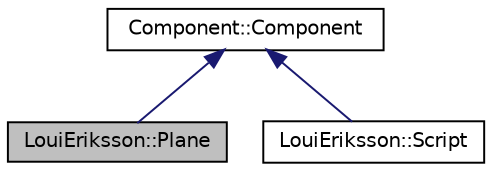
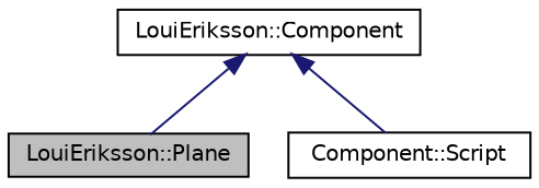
  digraph {
    node [color=black fillcolor=white fontname=Helvetica fontsize=10 shape=record style=filled]
    edge [color=midnightblue dir=back fontname=Helvetica fontsize=10 labelfontname=Helvetica labelfontsize=10 style=solid]
    n1 [fillcolor=grey75 fontcolor=black height=0.2 label="LouiEriksson::Plane" width=0.4]
-   n2 [height=0.2 label="LouiEriksson::Script" width=0.4]
-   n3 [height=0.2 label="Component::Component" width=0.4]
+   n2 [height=0.2 label="Component::Script" width=0.4]
+   n3 [height=0.2 label="LouiEriksson::Component" width=0.4]
    n3 -> n1
    n3 -> n2
  }
